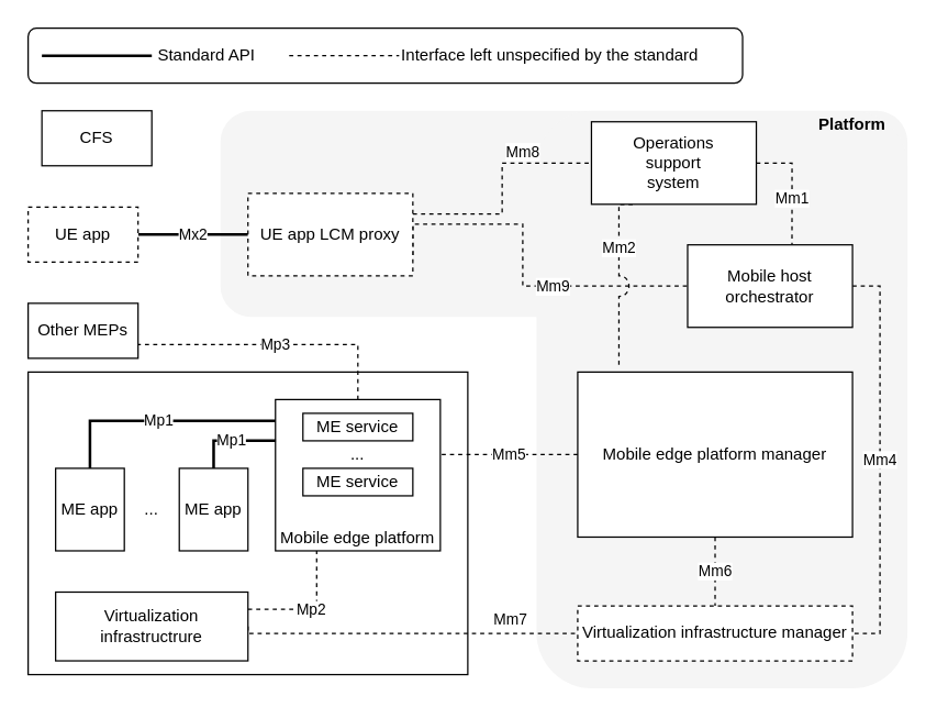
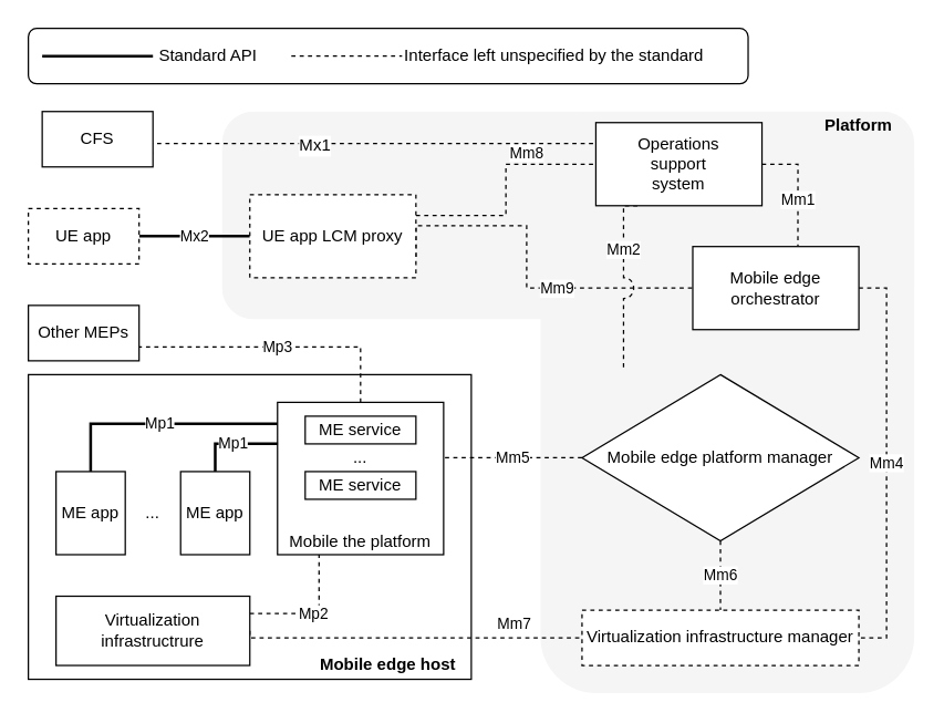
  <mxCell id="0" />
  <mxCell id="1" parent="0" />
  <mxCell id="2" value="" style="rounded=1;whiteSpace=wrap;html=1;strokeWidth=1;" vertex="1" parent="1"><mxGeometry x="20" y="20" width="520" height="40" as="geometry" /></mxCell>
  <mxCell id="3" value="" style="rounded=1;whiteSpace=wrap;html=1;fillColor=#f5f5f5;strokeColor=none;fontColor=#333333;" parent="1" vertex="1"><mxGeometry x="160" y="80" width="500" height="150" as="geometry" /></mxCell>
  <mxCell id="4" value="" style="rounded=1;whiteSpace=wrap;html=1;fillColor=#f5f5f5;strokeColor=none;fontColor=#333333;" parent="1" vertex="1"><mxGeometry x="390" y="80" width="270" height="420" as="geometry" /></mxCell>
  <mxCell id="5" value="" style="rounded=0;whiteSpace=wrap;html=1;" parent="1" vertex="1"><mxGeometry x="20" y="270" width="320" height="220" as="geometry" /></mxCell>
  <mxCell id="6" value="Mx2" style="edgeStyle=orthogonalEdgeStyle;rounded=0;html=1;jettySize=auto;orthogonalLoop=1;endArrow=none;endFill=0;strokeWidth=2;" parent="1" source="7" target="10" edge="1"><mxGeometry relative="1" as="geometry" /></mxCell>
  <mxCell id="7" value="UE app" style="rounded=0;whiteSpace=wrap;html=1;dashed=1;" parent="1" vertex="1"><mxGeometry x="20" y="150" width="80" height="40" as="geometry" /></mxCell>
  <mxCell id="8" value="Mm8" style="edgeStyle=orthogonalEdgeStyle;rounded=0;html=1;exitX=1;exitY=0.25;entryX=0;entryY=0.5;jettySize=auto;orthogonalLoop=1;endArrow=none;endFill=0;dashed=1;" parent="1" source="10" target="13" edge="1"><mxGeometry x="0.407" y="8" relative="1" as="geometry"><mxPoint as="offset" /></mxGeometry></mxCell>
  <mxCell id="9" value="Mm9" style="edgeStyle=orthogonalEdgeStyle;rounded=0;html=1;exitX=1;exitY=0.75;entryX=0;entryY=0.5;jettySize=auto;orthogonalLoop=1;endArrow=none;endFill=0;dashed=1;" parent="1" source="10" target="15" edge="1"><mxGeometry x="0.265" relative="1" as="geometry"><Array as="points"><mxPoint x="380" y="162.5" /><mxPoint x="380" y="207.5" /></Array><mxPoint as="offset" /></mxGeometry></mxCell>
  <mxCell id="10" value="UE app LCM proxy" style="rounded=0;whiteSpace=wrap;html=1;dashed=1;" parent="1" vertex="1"><mxGeometry x="180" y="140" width="120" height="60" as="geometry" /></mxCell>
  <mxCell id="11" value="Mm2" style="edgeStyle=orthogonalEdgeStyle;rounded=0;html=1;exitX=0.25;exitY=1;entryX=0.15;entryY=-0.025;entryPerimeter=0;jettySize=auto;orthogonalLoop=1;endArrow=none;endFill=0;dashed=1;jumpStyle=arc;jumpSize=15;" parent="1" source="13" target="18" edge="1"><mxGeometry x="-0.349" relative="1" as="geometry"><Array as="points"><mxPoint x="450" y="148" /></Array><mxPoint as="offset" /></mxGeometry></mxCell>
  <mxCell id="12" value="Mm1" style="edgeStyle=orthogonalEdgeStyle;rounded=0;html=1;exitX=1;exitY=0.5;entryX=0.633;entryY=-0.008;entryPerimeter=0;endArrow=none;endFill=0;jettySize=auto;orthogonalLoop=1;strokeWidth=1;dashed=1;" parent="1" source="13" target="15" edge="1"><mxGeometry x="0.221" relative="1" as="geometry"><mxPoint as="offset" /></mxGeometry></mxCell>
  <mxCell id="13" value="Operations&lt;br&gt;support&lt;br&gt;system" style="rounded=0;whiteSpace=wrap;html=1;" parent="1" vertex="1"><mxGeometry x="430" y="88" width="120" height="60" as="geometry" /></mxCell>
  <mxCell id="14" value="Mm4" style="edgeStyle=orthogonalEdgeStyle;rounded=0;html=1;exitX=1;exitY=0.5;entryX=1;entryY=0.5;dashed=1;endArrow=none;endFill=0;jettySize=auto;orthogonalLoop=1;strokeWidth=1;" parent="1" source="15" target="19" edge="1"><mxGeometry relative="1" as="geometry" /></mxCell>
- <mxCell id="15" value="Mobile host&lt;br&gt;orchestrator&lt;br&gt;" style="rounded=0;whiteSpace=wrap;html=1;" parent="1" vertex="1"><mxGeometry x="500" y="177.5" width="120" height="60" as="geometry" /></mxCell>
+ <mxCell id="15" value="Mobile edge&lt;br&gt;orchestrator&lt;br&gt;" style="rounded=0;whiteSpace=wrap;html=1;" parent="1" vertex="1"><mxGeometry x="500" y="177.5" width="120" height="60" as="geometry" /></mxCell>
  <mxCell id="16" value="Mm5" style="edgeStyle=orthogonalEdgeStyle;rounded=0;html=1;exitX=0;exitY=0.5;jettySize=auto;orthogonalLoop=1;endArrow=none;endFill=0;dashed=1;" parent="1" source="18" target="21" edge="1"><mxGeometry relative="1" as="geometry"><Array as="points"><mxPoint x="370" y="330" /><mxPoint x="370" y="330" /></Array></mxGeometry></mxCell>
  <mxCell id="17" value="Mm6" style="edgeStyle=orthogonalEdgeStyle;rounded=0;html=1;exitX=0.5;exitY=1;entryX=0.5;entryY=0;jettySize=auto;orthogonalLoop=1;endArrow=none;endFill=0;dashed=1;" parent="1" source="18" target="19" edge="1"><mxGeometry relative="1" as="geometry" /></mxCell>
- <mxCell id="18" value="Mobile edge platform manager" style="rounded=0;whiteSpace=wrap;html=1;" parent="1" vertex="1"><mxGeometry x="420" y="270" width="200" height="120" as="geometry" /></mxCell>
+ <mxCell id="18" value="Mobile edge platform manager" style="rhombus;whiteSpace=wrap;html=1;" parent="1" vertex="1"><mxGeometry x="420" y="270" width="200" height="120" as="geometry" /></mxCell>
  <mxCell id="19" value="Virtualization infrastructure manager" style="rounded=0;whiteSpace=wrap;html=1;dashed=1;" parent="1" vertex="1"><mxGeometry x="420" y="440" width="200" height="40" as="geometry" /></mxCell>
  <mxCell id="20" value="Mp3" style="edgeStyle=orthogonalEdgeStyle;rounded=0;html=1;exitX=0.5;exitY=0;jettySize=auto;orthogonalLoop=1;endArrow=none;endFill=0;dashed=1;" parent="1" source="21" edge="1"><mxGeometry relative="1" as="geometry"><mxPoint x="100" y="250" as="targetPoint" /><Array as="points"><mxPoint x="260" y="250" /><mxPoint x="100" y="250" /></Array></mxGeometry></mxCell>
- <mxCell id="21" value="Mobile edge platform" style="rounded=0;whiteSpace=wrap;html=1;verticalAlign=bottom;" parent="1" vertex="1"><mxGeometry x="200" y="290" width="120" height="110" as="geometry" /></mxCell>
+ <mxCell id="21" value="Mobile the platform" style="rounded=0;whiteSpace=wrap;html=1;verticalAlign=bottom;" parent="1" vertex="1"><mxGeometry x="200" y="290" width="120" height="110" as="geometry" /></mxCell>
  <mxCell id="22" value="Mp2" style="edgeStyle=orthogonalEdgeStyle;rounded=0;html=1;exitX=1;exitY=0.25;entryX=0.25;entryY=1;jettySize=auto;orthogonalLoop=1;endArrow=none;endFill=0;dashed=1;" parent="1" source="24" target="21" edge="1"><mxGeometry relative="1" as="geometry" /></mxCell>
  <mxCell id="23" value="Mm7" style="edgeStyle=orthogonalEdgeStyle;rounded=0;html=1;exitX=1;exitY=0.5;entryX=0;entryY=0.5;jettySize=auto;orthogonalLoop=1;endArrow=none;endFill=0;dashed=1;" parent="1" source="24" target="19" edge="1"><mxGeometry x="0.6" y="10" relative="1" as="geometry"><Array as="points"><mxPoint x="180" y="460" /><mxPoint x="420" y="460" /></Array><mxPoint as="offset" /></mxGeometry></mxCell>
  <mxCell id="24" value="Virtualization infrastructrure" style="rounded=0;whiteSpace=wrap;html=1;" parent="1" vertex="1"><mxGeometry x="40" y="430" width="140" height="50" as="geometry" /></mxCell>
  <mxCell id="25" value="Mp1" style="edgeStyle=orthogonalEdgeStyle;rounded=0;html=1;exitX=0.5;exitY=0;entryX=0;entryY=0.14;entryPerimeter=0;jettySize=auto;orthogonalLoop=1;endArrow=none;endFill=0;strokeWidth=2;" parent="1" source="26" target="21" edge="1"><mxGeometry relative="1" as="geometry" /></mxCell>
  <mxCell id="26" value="ME app" style="rounded=0;whiteSpace=wrap;html=1;" parent="1" vertex="1"><mxGeometry x="40" y="340" width="50" height="60" as="geometry" /></mxCell>
  <mxCell id="27" value="Mp1" style="edgeStyle=orthogonalEdgeStyle;rounded=0;html=1;exitX=0.5;exitY=0;endArrow=none;endFill=0;jettySize=auto;orthogonalLoop=1;strokeWidth=2;entryX=0.002;entryY=0.272;entryPerimeter=0;" parent="1" source="28" target="21" edge="1"><mxGeometry relative="1" as="geometry"><Array as="points"><mxPoint x="155" y="320" /></Array><mxPoint x="200" y="318" as="targetPoint" /></mxGeometry></mxCell>
  <mxCell id="28" value="ME app" style="rounded=0;whiteSpace=wrap;html=1;" parent="1" vertex="1"><mxGeometry x="130" y="340" width="50" height="60" as="geometry" /></mxCell>
  <mxCell id="29" value="..." style="text;html=1;strokeColor=none;fillColor=none;align=center;verticalAlign=middle;whiteSpace=wrap;rounded=0;" parent="1" vertex="1"><mxGeometry x="90" y="360" width="40" height="20" as="geometry" /></mxCell>
  <mxCell id="30" value="ME service" style="rounded=0;whiteSpace=wrap;html=1;" parent="1" vertex="1"><mxGeometry x="220" y="300" width="80" height="20" as="geometry" /></mxCell>
  <mxCell id="31" value="ME service" style="rounded=0;whiteSpace=wrap;html=1;" parent="1" vertex="1"><mxGeometry x="220" y="340" width="80" height="20" as="geometry" /></mxCell>
  <mxCell id="32" value="..." style="text;html=1;strokeColor=none;fillColor=none;align=center;verticalAlign=middle;whiteSpace=wrap;rounded=0;" parent="1" vertex="1"><mxGeometry x="240" y="320" width="40" height="20" as="geometry" /></mxCell>
  <mxCell id="33" value="&lt;b&gt;Platform&lt;/b&gt;" style="text;html=1;strokeColor=none;fillColor=none;align=center;verticalAlign=middle;whiteSpace=wrap;rounded=0;" parent="1" vertex="1"><mxGeometry x="600" y="80" width="40" height="20" as="geometry" /></mxCell>
+ <mxCell id="34" value="&lt;b&gt;Mobile edge host&lt;/b&gt;" style="text;html=1;strokeColor=none;fillColor=none;align=center;verticalAlign=middle;whiteSpace=wrap;rounded=0;" parent="1" vertex="1"><mxGeometry x="230" y="470" width="100" height="20" as="geometry" /></mxCell>
  <mxCell id="35" value="Other MEPs" style="rounded=0;whiteSpace=wrap;html=1;" parent="1" vertex="1"><mxGeometry x="20" y="220" width="80" height="40" as="geometry" /></mxCell>
+ <mxCell id="36" style="edgeStyle=orthogonalEdgeStyle;rounded=0;html=1;exitX=1;exitY=0.75;entryX=0;entryY=0.25;dashed=1;endArrow=none;endFill=0;jettySize=auto;orthogonalLoop=1;" parent="1" source="38" target="13" edge="1"><mxGeometry relative="1" as="geometry"><Array as="points"><mxPoint x="100" y="103" /></Array></mxGeometry></mxCell>
+ <mxCell id="37" value="Mx1" style="text;html=1;resizable=0;points=[];align=center;verticalAlign=middle;labelBackgroundColor=#ffffff;" parent="36" vertex="1" connectable="0"><mxGeometry x="-0.177" y="-1" relative="1" as="geometry"><mxPoint as="offset" /></mxGeometry></mxCell>
  <mxCell id="38" value="CFS" style="rounded=0;whiteSpace=wrap;html=1;" parent="1" vertex="1"><mxGeometry x="30" y="80" width="80" height="40" as="geometry" /></mxCell>
  <mxCell id="39" value="" style="endArrow=none;html=1;rounded=0;strokeWidth=2;endFill=0;" edge="1" parent="1"><mxGeometry width="50" height="50" relative="1" as="geometry"><mxPoint x="30" y="40" as="sourcePoint" /><mxPoint x="110" y="40" as="targetPoint" /></mxGeometry></mxCell>
  <mxCell id="40" value="" style="endArrow=none;dashed=1;html=1;" edge="1" parent="1"><mxGeometry width="50" height="50" relative="1" as="geometry"><mxPoint x="210" y="40" as="sourcePoint" /><mxPoint x="290" y="40" as="targetPoint" /></mxGeometry></mxCell>
  <mxCell id="41" value="Standard API" style="text;html=1;strokeColor=none;fillColor=none;align=center;verticalAlign=middle;whiteSpace=wrap;rounded=0;" vertex="1" parent="1"><mxGeometry x="110" y="30" width="80" height="20" as="geometry" /></mxCell>
  <mxCell id="42" value="Interface left unspecified by the standard" style="text;html=1;strokeColor=none;fillColor=none;align=center;verticalAlign=middle;whiteSpace=wrap;rounded=0;" vertex="1" parent="1"><mxGeometry x="290" y="30" width="220" height="20" as="geometry" /></mxCell>
